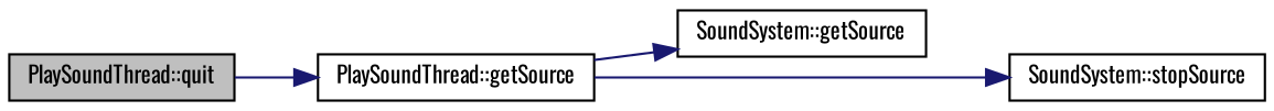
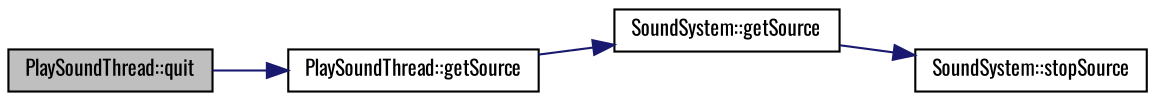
  digraph {
    fontname=Oswald
    rankdir=LR
    node [color=black fillcolor=white fontname=Oswald fontsize=10 shape=record style=filled]
    edge [color=midnightblue fontname=Oswald fontsize=10 labelfontname=Helvetica labelfontsize=10 style=solid]
    n1 [fillcolor=grey75 fontcolor=black height=0.2 label="PlaySoundThread::quit" width=0.4]
    n2 [height=0.2 label="PlaySoundThread::getSource" width=0.4]
    n3 [height=0.2 label="SoundSystem::getSource" width=0.4]
    n4 [height=0.2 label="SoundSystem::stopSource" width=0.4]
    n1 -> n2
    n2 -> n3
-   n2 -> n4
+   n3 -> n4
  }
